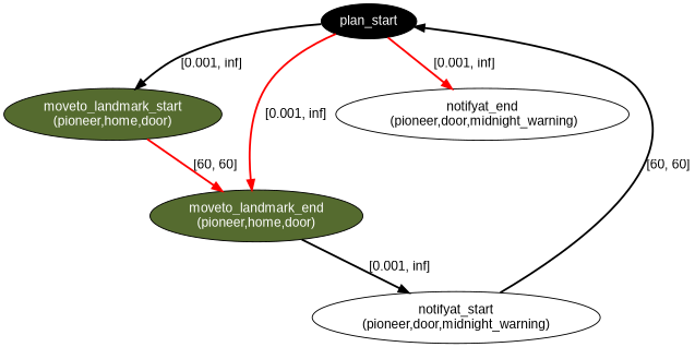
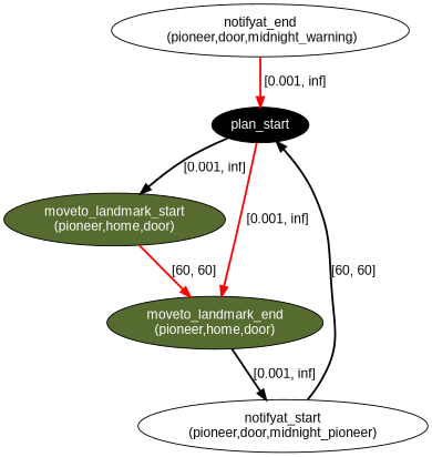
  digraph {
    fontname="Liberation Sans"
    node [fontcolor=white fontname="Liberation Sans" style=filled]
    edge [color=black fontname="Liberation Sans" penwidth=2]
    n1 [fillcolor=black label=plan_start]
    n2 [fillcolor=darkolivegreen label="moveto_landmark_start\n(pioneer,home,door)"]
    n3 [fillcolor=darkolivegreen label="moveto_landmark_end\n(pioneer,home,door)"]
    n4 [label="notifyat_end\n (pioneer,door,midnight_warning)" fontcolor="" style=""]
-   n5 [label="notifyat_start\n(pioneer,door,midnight_warning)" fontcolor="" style=""]
+   n5 [label="notifyat_start\n(pioneer,door,midnight_pioneer)" fontcolor="" style=""]
    n1 -> n2 [label="[0.001, inf]"]
    n1 -> n3 [color=red label="[0.001, inf]"]
-   n1 -> n4 [color=red label=" [0.001, inf]"]
+   n4 -> n1 [color=red label=" [0.001, inf]"]
    n2 -> n3 [color=red label="[60, 60]"]
    n3 -> n5 [label="[0.001, inf]"]
    n5 -> n1 [label="[60, 60]"]
  }
